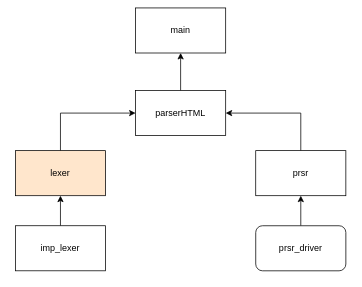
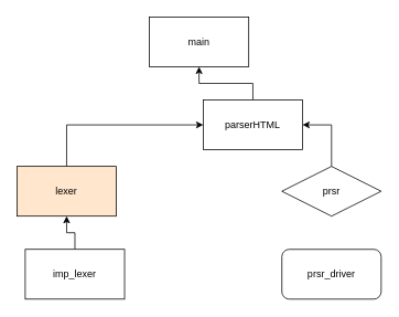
  <mxCell id="0" />
  <mxCell id="1" parent="0" />
- <mxCell id="2" value="main" style="rounded=0;whiteSpace=wrap;html=1;" vertex="1" parent="1"><mxGeometry x="180" y="10" width="120" height="60" as="geometry" /></mxCell>
+ <mxCell id="2" value="main" style="rounded=0;whiteSpace=wrap;html=1;" vertex="1" parent="1"><mxGeometry x="180" y="20" width="120" height="60" as="geometry" /></mxCell>
  <mxCell id="3" style="edgeStyle=orthogonalEdgeStyle;rounded=0;orthogonalLoop=1;jettySize=auto;html=1;exitX=0.5;exitY=0;exitDx=0;exitDy=0;entryX=0;entryY=0.5;entryDx=0;entryDy=0;" edge="1" parent="1" source="4" target="8"><mxGeometry relative="1" as="geometry" /></mxCell>
  <mxCell id="4" value="lexer" style="rounded=0;whiteSpace=wrap;html=1;fillColor=#ffe6cc;" vertex="1" parent="1"><mxGeometry x="20" y="200" width="120" height="60" as="geometry" /></mxCell>
  <mxCell id="5" style="edgeStyle=orthogonalEdgeStyle;rounded=0;orthogonalLoop=1;jettySize=auto;html=1;exitX=0.5;exitY=0;exitDx=0;exitDy=0;entryX=0.5;entryY=1;entryDx=0;entryDy=0;" edge="1" parent="1" source="6" target="4"><mxGeometry relative="1" as="geometry" /></mxCell>
- <mxCell id="6" value="imp_lexer" style="rounded=0;whiteSpace=wrap;html=1;" vertex="1" parent="1"><mxGeometry x="20" y="300" width="120" height="60" as="geometry" /></mxCell>
+ <mxCell id="6" value="imp_lexer" style="rounded=0;whiteSpace=wrap;html=1;" vertex="1" parent="1"><mxGeometry x="30" y="300" width="120" height="60" as="geometry" /></mxCell>
  <mxCell id="7" style="edgeStyle=orthogonalEdgeStyle;rounded=0;orthogonalLoop=1;jettySize=auto;html=1;exitX=0.5;exitY=0;exitDx=0;exitDy=0;entryX=0.5;entryY=1;entryDx=0;entryDy=0;" edge="1" parent="1" source="8" target="2"><mxGeometry relative="1" as="geometry" /></mxCell>
- <mxCell id="8" value="parserHTML" style="rounded=0;whiteSpace=wrap;html=1;" vertex="1" parent="1"><mxGeometry x="180" y="120" width="120" height="60" as="geometry" /></mxCell>
- <mxCell id="9" style="edgeStyle=orthogonalEdgeStyle;rounded=0;orthogonalLoop=1;jettySize=auto;html=1;exitX=0.5;exitY=0;exitDx=0;exitDy=0;entryX=0.5;entryY=1;entryDx=0;entryDy=0;" edge="1" parent="1" source="10" target="12"><mxGeometry relative="1" as="geometry" /></mxCell>
+ <mxCell id="8" value="parserHTML" style="rounded=0;whiteSpace=wrap;html=1;" vertex="1" parent="1"><mxGeometry x="245" y="120" width="120" height="60" as="geometry" /></mxCell>
  <mxCell id="10" value="prsr_driver" style="whiteSpace=wrap;html=1;rounded=1;" vertex="1" parent="1"><mxGeometry x="340" y="300" width="120" height="60" as="geometry" /></mxCell>
  <mxCell id="11" style="edgeStyle=orthogonalEdgeStyle;rounded=0;orthogonalLoop=1;jettySize=auto;html=1;exitX=0.5;exitY=0;exitDx=0;exitDy=0;entryX=1;entryY=0.5;entryDx=0;entryDy=0;" edge="1" parent="1" source="12" target="8"><mxGeometry relative="1" as="geometry" /></mxCell>
- <mxCell id="12" value="prsr" style="rounded=0;whiteSpace=wrap;html=1;" vertex="1" parent="1"><mxGeometry x="340" y="200" width="120" height="60" as="geometry" /></mxCell>
+ <mxCell id="12" value="prsr" style="rhombus;whiteSpace=wrap;html=1;" vertex="1" parent="1"><mxGeometry x="340" y="200" width="120" height="60" as="geometry" /></mxCell>
